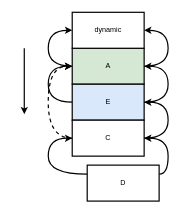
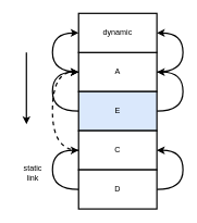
  <mxCell id="0" />
  <mxCell id="1" parent="0" />
  <mxCell id="2" style="edgeStyle=orthogonalEdgeStyle;curved=1;rounded=0;orthogonalLoop=1;jettySize=auto;html=1;entryX=0;entryY=0.5;entryDx=0;entryDy=0;strokeWidth=2;" edge="1" parent="1" source="4" target="14"><mxGeometry relative="1" as="geometry"><Array as="points"><mxPoint x="80" y="110" /><mxPoint x="80" y="50" /></Array></mxGeometry></mxCell>
  <mxCell id="3" style="edgeStyle=orthogonalEdgeStyle;curved=1;rounded=0;orthogonalLoop=1;jettySize=auto;html=1;exitX=1;exitY=0.5;exitDx=0;exitDy=0;entryX=1;entryY=0.5;entryDx=0;entryDy=0;strokeWidth=2;" edge="1" parent="1" source="4" target="14"><mxGeometry relative="1" as="geometry"><Array as="points"><mxPoint x="280" y="110" /><mxPoint x="280" y="50" /></Array></mxGeometry></mxCell>
- <mxCell id="4" value="A" style="rounded=0;whiteSpace=wrap;html=1;strokeWidth=2;fillColor=#d5e8d4;" vertex="1" parent="1"><mxGeometry x="120" y="80" width="120" height="60" as="geometry" /></mxCell>
+ <mxCell id="4" value="A" style="rounded=0;whiteSpace=wrap;html=1;strokeWidth=2;" vertex="1" parent="1"><mxGeometry x="120" y="80" width="120" height="60" as="geometry" /></mxCell>
  <mxCell id="5" style="edgeStyle=orthogonalEdgeStyle;curved=1;rounded=0;orthogonalLoop=1;jettySize=auto;html=1;exitX=1;exitY=0.5;exitDx=0;exitDy=0;entryX=1;entryY=0.5;entryDx=0;entryDy=0;strokeWidth=2;" edge="1" parent="1" source="7" target="4"><mxGeometry relative="1" as="geometry"><Array as="points"><mxPoint x="280" y="170" /><mxPoint x="280" y="110" /></Array></mxGeometry></mxCell>
  <mxCell id="6" style="edgeStyle=orthogonalEdgeStyle;curved=1;rounded=0;orthogonalLoop=1;jettySize=auto;html=1;strokeWidth=2;entryX=0;entryY=0.5;entryDx=0;entryDy=0;" edge="1" parent="1" source="7" target="4"><mxGeometry relative="1" as="geometry"><mxPoint x="70" y="90" as="targetPoint" /><Array as="points"><mxPoint x="80" y="170" /><mxPoint x="80" y="110" /></Array></mxGeometry></mxCell>
  <mxCell id="7" value="E" style="rounded=0;whiteSpace=wrap;html=1;strokeWidth=2;fillColor=#dae8fc;" vertex="1" parent="1"><mxGeometry x="120" y="140" width="120" height="60" as="geometry" /></mxCell>
  <mxCell id="8" style="edgeStyle=orthogonalEdgeStyle;curved=1;rounded=0;orthogonalLoop=1;jettySize=auto;html=1;exitX=0;exitY=0.5;exitDx=0;exitDy=0;entryX=0;entryY=0.5;entryDx=0;entryDy=0;strokeWidth=2;dashed=1;" edge="1" parent="1" source="10" target="4"><mxGeometry relative="1" as="geometry"><Array as="points"><mxPoint x="80" y="230" /><mxPoint x="80" y="110" /></Array></mxGeometry></mxCell>
- <mxCell id="9" style="edgeStyle=orthogonalEdgeStyle;curved=1;rounded=0;orthogonalLoop=1;jettySize=auto;html=1;exitX=1;exitY=0.5;exitDx=0;exitDy=0;entryX=1;entryY=0.5;entryDx=0;entryDy=0;strokeWidth=2;" edge="1" parent="1" source="10" target="7"><mxGeometry relative="1" as="geometry"><Array as="points"><mxPoint x="280" y="230" /><mxPoint x="280" y="170" /></Array></mxGeometry></mxCell>
  <mxCell id="10" value="C" style="rounded=0;whiteSpace=wrap;html=1;strokeWidth=2;" vertex="1" parent="1"><mxGeometry x="120" y="200" width="120" height="60" as="geometry" /></mxCell>
  <mxCell id="11" style="edgeStyle=orthogonalEdgeStyle;rounded=0;orthogonalLoop=1;jettySize=auto;html=1;entryX=0;entryY=0.5;entryDx=0;entryDy=0;curved=1;strokeWidth=2;" edge="1" parent="1" source="13" target="10"><mxGeometry relative="1" as="geometry"><Array as="points"><mxPoint x="80" y="290" /><mxPoint x="80" y="230" /></Array></mxGeometry></mxCell>
  <mxCell id="12" style="edgeStyle=orthogonalEdgeStyle;curved=1;rounded=0;orthogonalLoop=1;jettySize=auto;html=1;entryX=1;entryY=0.5;entryDx=0;entryDy=0;strokeWidth=2;" edge="1" parent="1" source="13" target="10"><mxGeometry relative="1" as="geometry"><Array as="points"><mxPoint x="280" y="290" /><mxPoint x="280" y="230" /></Array></mxGeometry></mxCell>
- <mxCell id="13" value="D" style="rounded=0;whiteSpace=wrap;html=1;strokeWidth=2;" vertex="1" parent="1"><mxGeometry x="145" y="275" width="120" height="60" as="geometry" /></mxCell>
+ <mxCell id="13" value="D" style="rounded=0;whiteSpace=wrap;html=1;strokeWidth=2;" vertex="1" parent="1"><mxGeometry x="120" y="260" width="120" height="60" as="geometry" /></mxCell>
  <mxCell id="14" value="dynamic" style="rounded=0;whiteSpace=wrap;html=1;strokeWidth=2;" vertex="1" parent="1"><mxGeometry x="120" y="20" width="120" height="60" as="geometry" /></mxCell>
  <mxCell id="15" value="" style="endArrow=classic;html=1;rounded=0;curved=1;strokeWidth=2;" edge="1" parent="1"><mxGeometry width="50" height="50" relative="1" as="geometry"><mxPoint x="40" y="80" as="sourcePoint" /><mxPoint x="40" y="190" as="targetPoint" /></mxGeometry></mxCell>
+ <mxCell id="16" value="static&lt;br&gt;link" style="text;html=1;strokeColor=none;fillColor=none;align=center;verticalAlign=middle;whiteSpace=wrap;rounded=0;strokeWidth=2;" vertex="1" parent="1"><mxGeometry x="20" y="250" width="60" height="30" as="geometry" /></mxCell>
